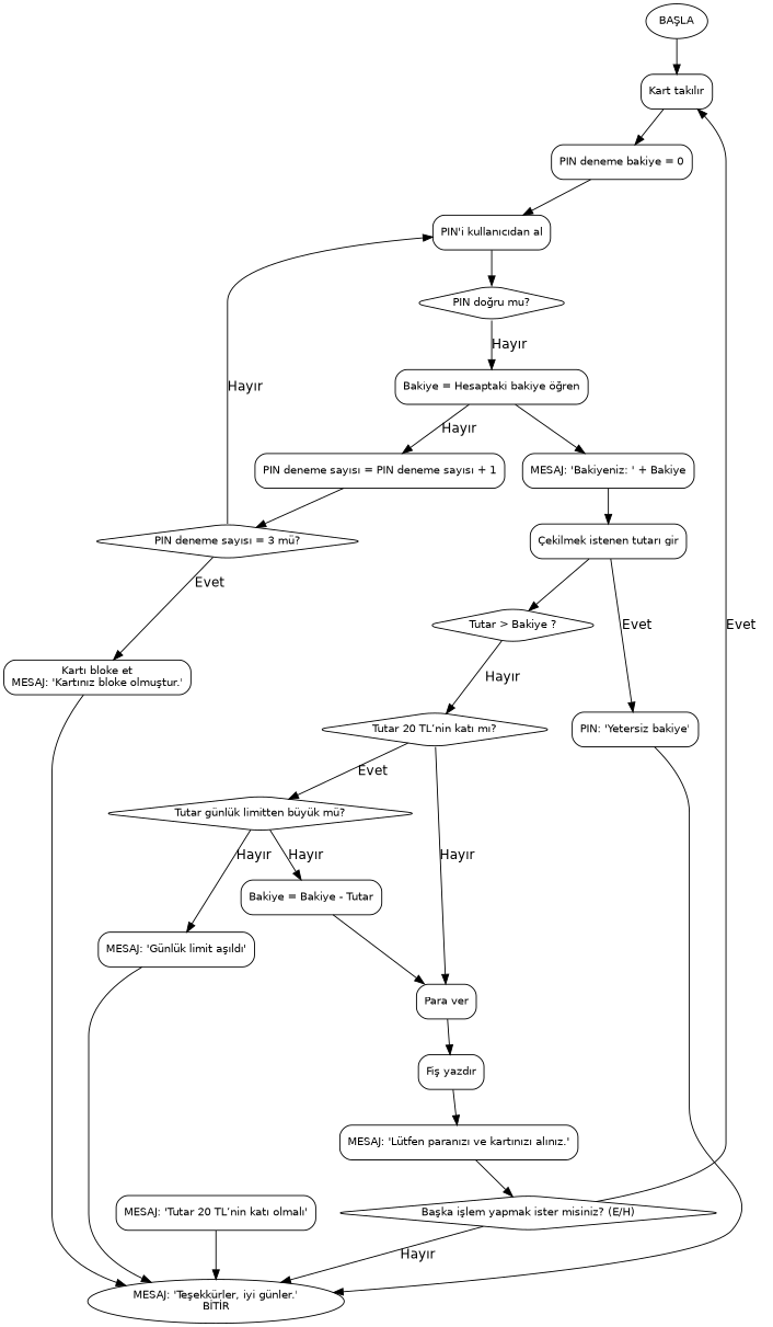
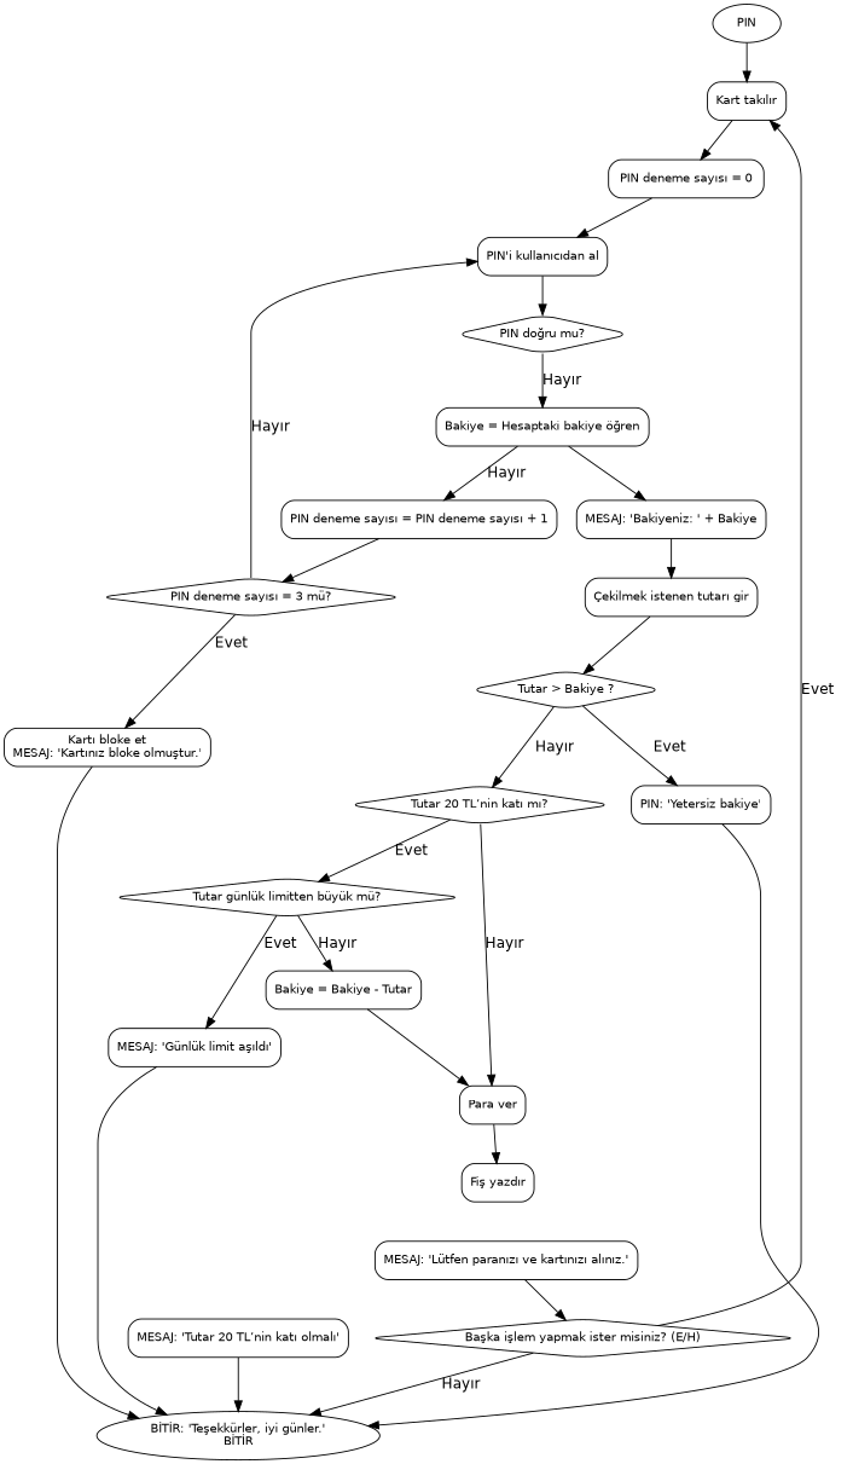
  digraph {
    fontname="DejaVu Sans"
    rankdir=TB
    node [fontname="DejaVu Sans" fontsize=11 shape=rectangle style=rounded]
    edge [fontname="DejaVu Sans"]
-   n1 [label="BAŞLA" shape=oval]
+   n1 [label=PIN shape=oval]
    n2 [label="Kart takılır"]
-   n3 [label="PIN deneme bakiye = 0"]
+   n3 [label="PIN deneme sayısı = 0"]
    n4 [label="PIN'i kullanıcıdan al"]
    n5 [label="PIN doğru mu?" shape=diamond]
    n6 [label="Bakiye = Hesaptaki bakiye öğren"]
    n7 [label="PIN deneme sayısı = PIN deneme sayısı + 1"]
    n8 [label="PIN deneme sayısı = 3 mü?" shape=diamond]
    n9 [label="MESAJ: 'Bakiyeniz: ' + Bakiye"]
    n10 [label="Kartı bloke et\nMESAJ: 'Kartınız bloke olmuştur.'"]
-   n11 [label="MESAJ: 'Teşekkürler, iyi günler.'\nBİTİR" shape=oval]
+   n11 [label="BİTİR: 'Teşekkürler, iyi günler.'\nBİTİR" shape=oval]
    n12 [label="Çekilmek istenen tutarı gir"]
    n13 [label="Tutar > Bakiye ?" shape=diamond]
    n14 [label="PIN: 'Yetersiz bakiye'"]
    n15 [label="Tutar 20 TL’nin katı mı?" shape=diamond]
    n16 [label="Tutar günlük limitten büyük mü?" shape=diamond]
    n17 [label="Para ver"]
    n18 [label="MESAJ: 'Tutar 20 TL’nin katı olmalı'"]
    n19 [label="MESAJ: 'Günlük limit aşıldı'"]
    n20 [label="Bakiye = Bakiye - Tutar"]
    n21 [label="Fiş yazdır"]
    n22 [label="MESAJ: 'Lütfen paranızı ve kartınızı alınız.'"]
    n23 [label="Başka işlem yapmak ister misiniz? (E/H)" shape=diamond]
    n1 -> n2
    n2 -> n3
    n3 -> n4
    n4 -> n5
    n5 -> n6 [label="Hayır"]
    n6 -> n7 [label="Hayır"]
    n6 -> n9
    n7 -> n8
    n8 -> n4 [label="Hayır"]
    n8 -> n10 [label=Evet]
    n9 -> n12
    n10 -> n11
    n12 -> n13
-   n12 -> n14 [label=Evet]
+   n13 -> n14 [label=Evet]
    n13 -> n15 [label="Hayır"]
    n14 -> n11
    n15 -> n16 [label=Evet]
    n15 -> n17 [label="Hayır"]
-   n16 -> n19 [label="Hayır"]
+   n16 -> n19 [label=Evet]
    n16 -> n20 [label="Hayır"]
    n17 -> n21
    n18 -> n11
    n19 -> n11
    n20 -> n17
-   n21 -> n22
    n22 -> n23
    n23 -> n2 [label=Evet]
    n23 -> n11 [label="Hayır"]
  }
